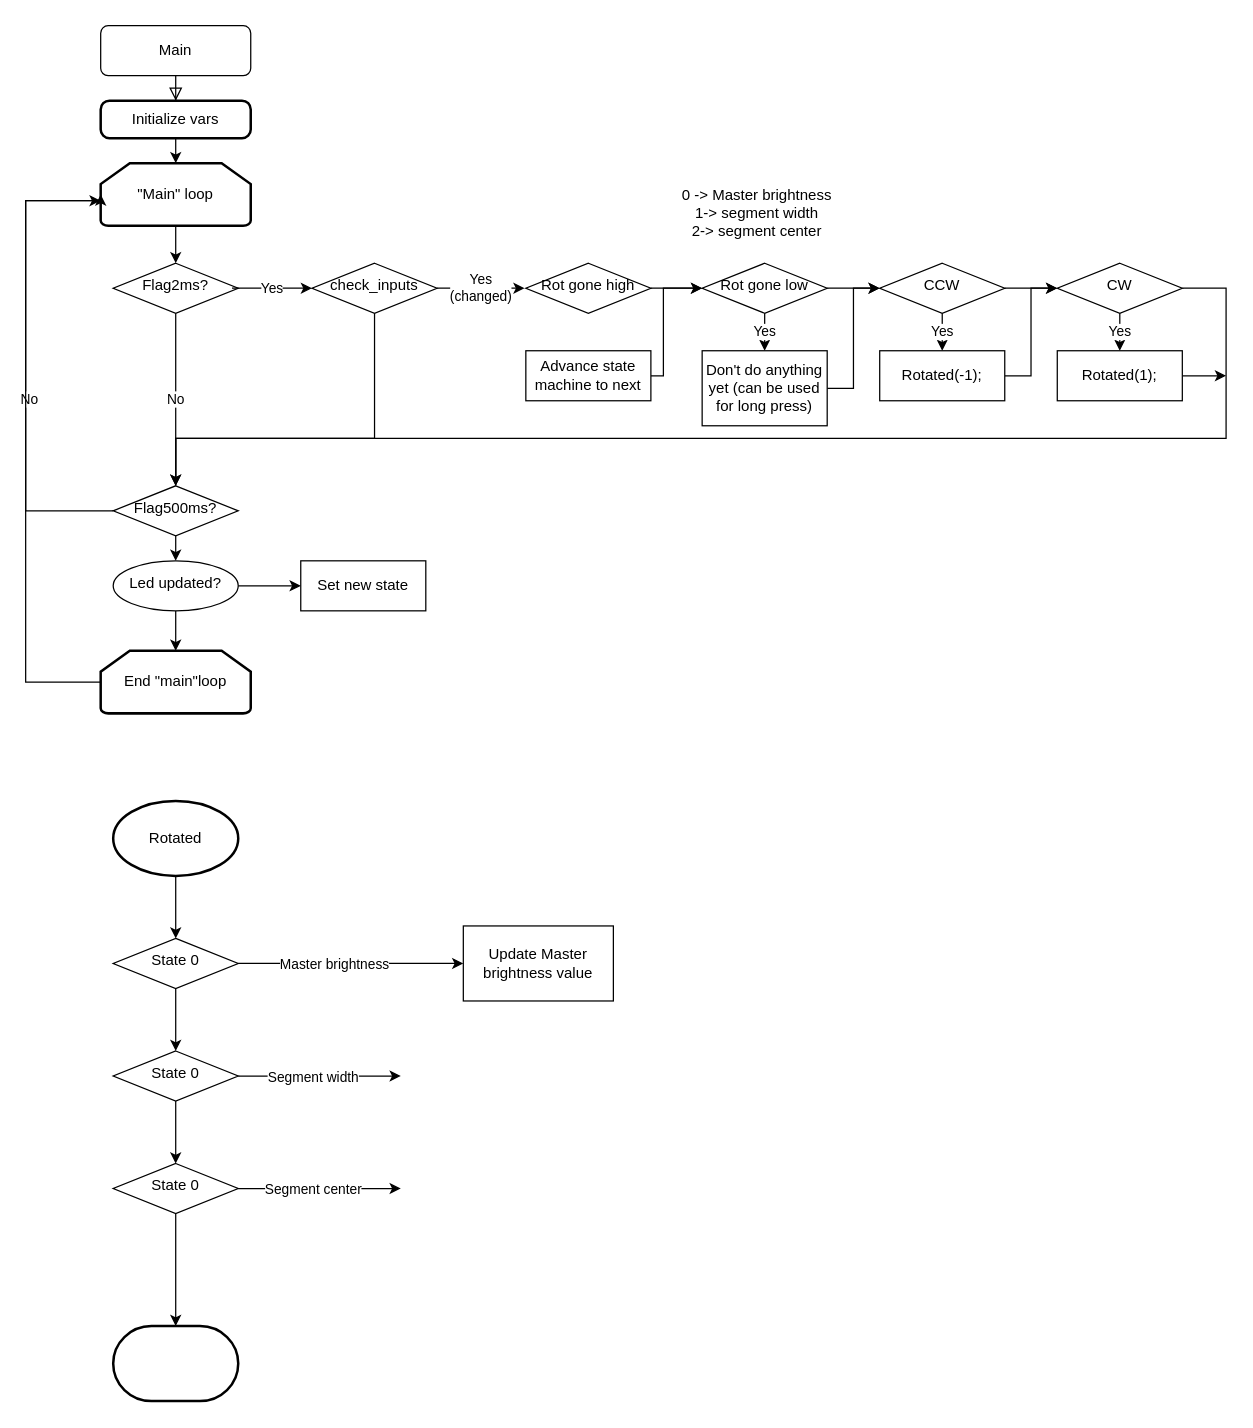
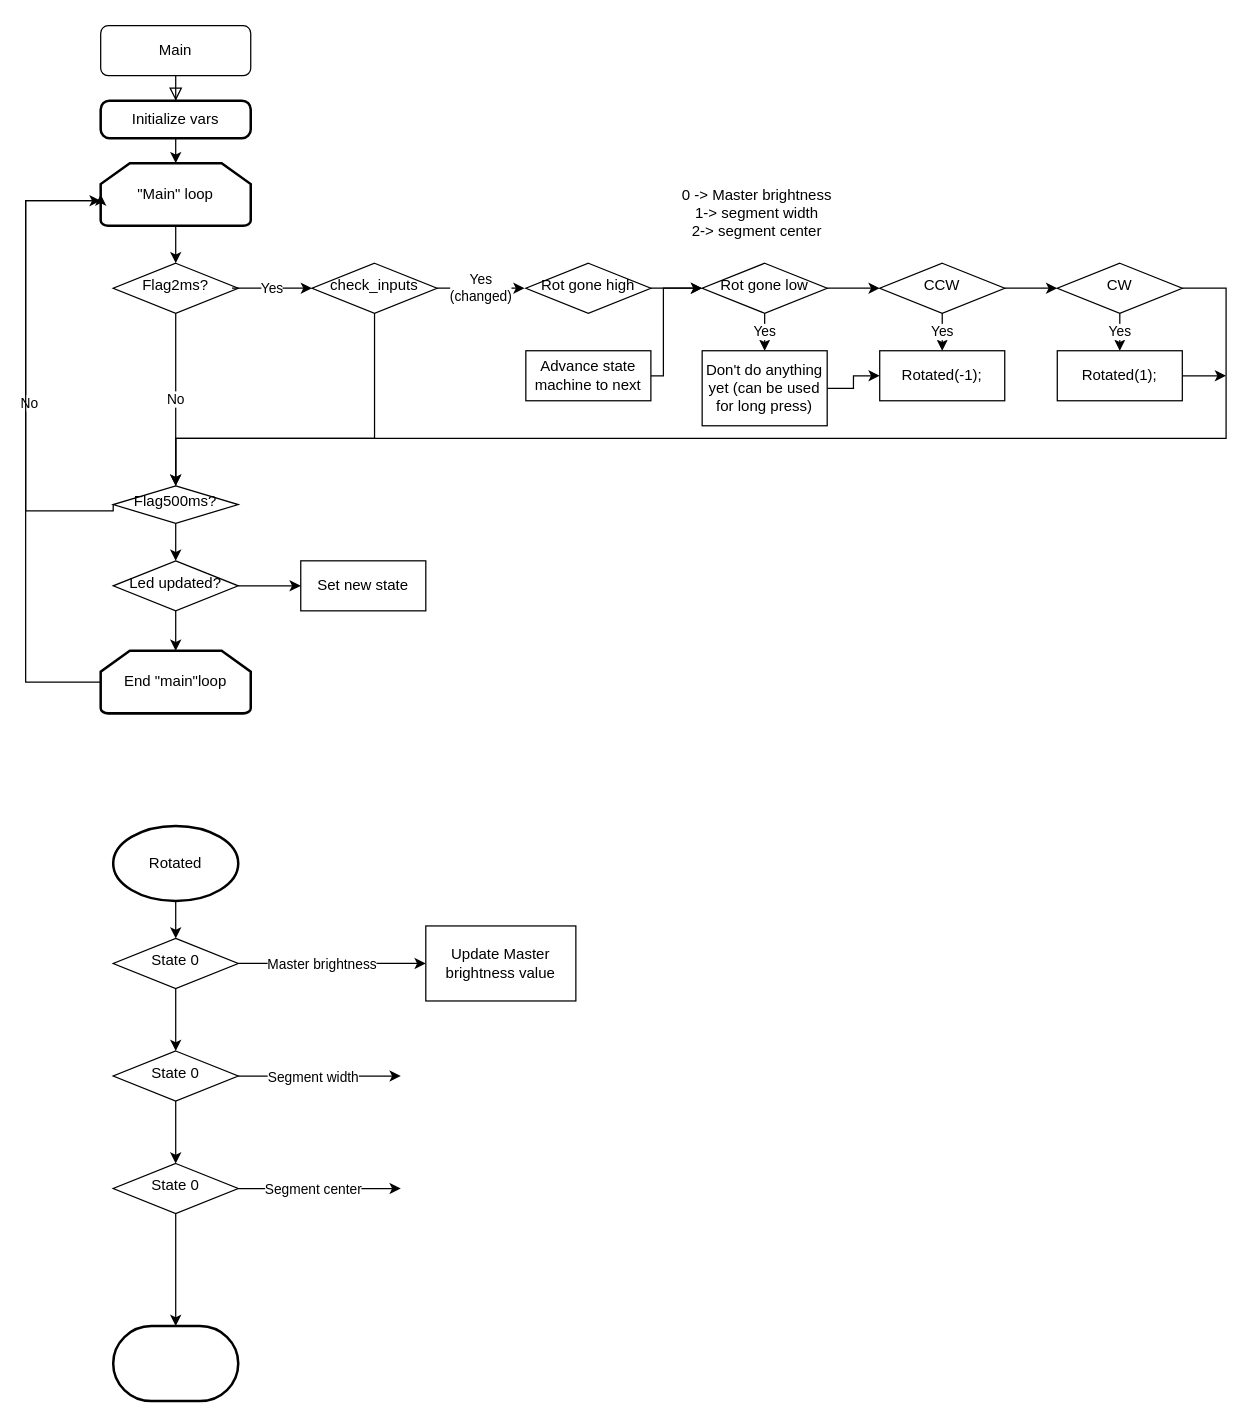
  <mxCell id="0" />
  <mxCell id="1" parent="0" />
  <mxCell id="2" value="" style="rounded=0;html=1;jettySize=auto;orthogonalLoop=1;fontSize=11;endArrow=block;endFill=0;endSize=8;strokeWidth=1;shadow=0;labelBackgroundColor=none;edgeStyle=orthogonalEdgeStyle;" parent="1" source="17" edge="1"><mxGeometry relative="1" as="geometry"><mxPoint x="140" y="110" as="targetPoint" /><Array as="points"><mxPoint x="140" y="110" /></Array></mxGeometry></mxCell>
  <mxCell id="3" value="Main" style="rounded=1;whiteSpace=wrap;html=1;fontSize=12;glass=0;strokeWidth=1;shadow=0;" parent="1" vertex="1"><mxGeometry x="80" y="20" width="120" height="40" as="geometry" /></mxCell>
  <mxCell id="4" value="&quot;Main&quot; loop" style="strokeWidth=2;html=1;shape=mxgraph.flowchart.loop_limit;whiteSpace=wrap;" vertex="1" parent="1"><mxGeometry x="80" y="130" width="120" height="50" as="geometry" /></mxCell>
  <mxCell id="5" value="No" style="edgeStyle=orthogonalEdgeStyle;rounded=0;orthogonalLoop=1;jettySize=auto;html=1;exitX=0.5;exitY=1;exitDx=0;exitDy=0;entryX=0.5;entryY=0;entryDx=0;entryDy=0;" edge="1" parent="1" source="6" target="16"><mxGeometry relative="1" as="geometry" /></mxCell>
  <mxCell id="6" value="Flag2ms?" style="rhombus;whiteSpace=wrap;html=1;shadow=0;fontFamily=Helvetica;fontSize=12;align=center;strokeWidth=1;spacing=6;spacingTop=-4;" vertex="1" parent="1"><mxGeometry x="90" y="210" width="100" height="40" as="geometry" /></mxCell>
  <mxCell id="7" value="Yes" style="endArrow=classic;html=1;entryX=0;entryY=0.5;entryDx=0;entryDy=0;" edge="1" parent="1" target="11"><mxGeometry width="50" height="50" relative="1" as="geometry"><mxPoint x="185" y="230" as="sourcePoint" /><mxPoint x="255" y="230" as="targetPoint" /></mxGeometry></mxCell>
  <mxCell id="8" value="" style="endArrow=classic;html=1;exitX=0.5;exitY=1;exitDx=0;exitDy=0;exitPerimeter=0;" edge="1" parent="1" source="4" target="6"><mxGeometry width="50" height="50" relative="1" as="geometry"><mxPoint x="135" y="180" as="sourcePoint" /><mxPoint x="185" y="130" as="targetPoint" /></mxGeometry></mxCell>
  <mxCell id="9" value="" style="endArrow=classic;html=1;" edge="1" parent="1" target="4"><mxGeometry width="50" height="50" relative="1" as="geometry"><mxPoint x="140" y="110" as="sourcePoint" /><mxPoint x="190" y="60" as="targetPoint" /></mxGeometry></mxCell>
  <mxCell id="10" style="edgeStyle=orthogonalEdgeStyle;rounded=0;orthogonalLoop=1;jettySize=auto;html=1;exitX=0.5;exitY=1;exitDx=0;exitDy=0;entryX=0.5;entryY=0;entryDx=0;entryDy=0;endArrow=none;" edge="1" parent="1" source="11" target="16"><mxGeometry relative="1" as="geometry"><Array as="points"><mxPoint x="299" y="350" /><mxPoint x="140" y="350" /></Array></mxGeometry></mxCell>
  <mxCell id="11" value="check_inputs" style="rhombus;whiteSpace=wrap;html=1;shadow=0;fontFamily=Helvetica;fontSize=12;align=center;strokeWidth=1;spacing=6;spacingTop=-4;" vertex="1" parent="1"><mxGeometry x="249" y="210" width="100" height="40" as="geometry" /></mxCell>
  <mxCell id="12" value="Yes &lt;br&gt;(changed)" style="endArrow=classic;html=1;" edge="1" parent="1"><mxGeometry width="50" height="50" relative="1" as="geometry"><mxPoint x="349" y="230" as="sourcePoint" /><mxPoint x="419" y="230" as="targetPoint" /></mxGeometry></mxCell>
  <mxCell id="13" style="edgeStyle=orthogonalEdgeStyle;rounded=0;orthogonalLoop=1;jettySize=auto;html=1;exitX=0;exitY=0.5;exitDx=0;exitDy=0;" edge="1" parent="1" source="16" target="4"><mxGeometry relative="1" as="geometry"><mxPoint x="50" y="160" as="targetPoint" /><Array as="points"><mxPoint x="20" y="408" /><mxPoint x="20" y="160" /></Array></mxGeometry></mxCell>
  <mxCell id="14" value="No" style="edgeLabel;html=1;align=center;verticalAlign=middle;resizable=0;points=[];" vertex="1" connectable="0" parent="13"><mxGeometry x="-0.153" y="-2" relative="1" as="geometry"><mxPoint as="offset" /></mxGeometry></mxCell>
  <mxCell id="15" style="edgeStyle=orthogonalEdgeStyle;rounded=0;orthogonalLoop=1;jettySize=auto;html=1;exitX=0.5;exitY=1;exitDx=0;exitDy=0;entryX=0.5;entryY=0;entryDx=0;entryDy=0;" edge="1" parent="1" source="16" target="41"><mxGeometry relative="1" as="geometry" /></mxCell>
- <mxCell id="16" value="Flag500ms?" style="rhombus;whiteSpace=wrap;html=1;shadow=0;fontFamily=Helvetica;fontSize=12;align=center;strokeWidth=1;spacing=6;spacingTop=-4;" vertex="1" parent="1"><mxGeometry x="90" y="388" width="100" height="40" as="geometry" /></mxCell>
+ <mxCell id="16" value="Flag500ms?" style="rhombus;whiteSpace=wrap;html=1;shadow=0;fontFamily=Helvetica;fontSize=12;align=center;strokeWidth=1;spacing=6;spacingTop=-4;" vertex="1" parent="1"><mxGeometry x="90" y="388" width="100" height="30" as="geometry" /></mxCell>
  <mxCell id="17" value="Initialize vars" style="rounded=1;whiteSpace=wrap;html=1;absoluteArcSize=1;arcSize=14;strokeWidth=2;" vertex="1" parent="1"><mxGeometry x="80" y="80" width="120" height="30" as="geometry" /></mxCell>
  <mxCell id="18" value="" style="rounded=0;html=1;jettySize=auto;orthogonalLoop=1;fontSize=11;endArrow=block;endFill=0;endSize=8;strokeWidth=1;shadow=0;labelBackgroundColor=none;edgeStyle=orthogonalEdgeStyle;" edge="1" parent="1" source="3" target="17"><mxGeometry relative="1" as="geometry"><mxPoint x="140" y="60" as="sourcePoint" /><mxPoint x="140" y="110" as="targetPoint" /><Array as="points" /></mxGeometry></mxCell>
  <mxCell id="19" style="edgeStyle=orthogonalEdgeStyle;rounded=0;orthogonalLoop=1;jettySize=auto;html=1;exitX=1;exitY=0.5;exitDx=0;exitDy=0;entryX=0;entryY=0.5;entryDx=0;entryDy=0;" edge="1" parent="1" source="20" target="25"><mxGeometry relative="1" as="geometry" /></mxCell>
  <mxCell id="20" value="Rot gone high" style="rhombus;whiteSpace=wrap;html=1;shadow=0;fontFamily=Helvetica;fontSize=12;align=center;strokeWidth=1;spacing=6;spacingTop=-4;" vertex="1" parent="1"><mxGeometry x="420" y="210" width="100" height="40" as="geometry" /></mxCell>
  <mxCell id="21" style="edgeStyle=orthogonalEdgeStyle;rounded=0;orthogonalLoop=1;jettySize=auto;html=1;exitX=1;exitY=0.5;exitDx=0;exitDy=0;entryX=0;entryY=0.5;entryDx=0;entryDy=0;" edge="1" parent="1" source="22" target="25"><mxGeometry relative="1" as="geometry"><mxPoint x="561" y="190" as="targetPoint" /><Array as="points"><mxPoint x="530" y="300" /><mxPoint x="530" y="230" /></Array></mxGeometry></mxCell>
  <mxCell id="22" value="Advance state&lt;br&gt;machine to next" style="rounded=0;whiteSpace=wrap;html=1;" vertex="1" parent="1"><mxGeometry x="420" y="280" width="100" height="40" as="geometry" /></mxCell>
  <mxCell id="23" value="Yes" style="edgeStyle=orthogonalEdgeStyle;rounded=0;orthogonalLoop=1;jettySize=auto;html=1;exitX=0.5;exitY=1;exitDx=0;exitDy=0;entryX=0.5;entryY=0;entryDx=0;entryDy=0;" edge="1" parent="1" source="25" target="27"><mxGeometry relative="1" as="geometry" /></mxCell>
  <mxCell id="24" style="edgeStyle=orthogonalEdgeStyle;rounded=0;orthogonalLoop=1;jettySize=auto;html=1;exitX=1;exitY=0.5;exitDx=0;exitDy=0;entryX=0;entryY=0.5;entryDx=0;entryDy=0;" edge="1" parent="1" source="25" target="30"><mxGeometry relative="1" as="geometry" /></mxCell>
  <mxCell id="25" value="Rot gone low" style="rhombus;whiteSpace=wrap;html=1;shadow=0;fontFamily=Helvetica;fontSize=12;align=center;strokeWidth=1;spacing=6;spacingTop=-4;" vertex="1" parent="1"><mxGeometry x="561" y="210" width="100" height="40" as="geometry" /></mxCell>
- <mxCell id="26" style="edgeStyle=orthogonalEdgeStyle;rounded=0;orthogonalLoop=1;jettySize=auto;html=1;exitX=1;exitY=0.5;exitDx=0;exitDy=0;entryX=0;entryY=0.5;entryDx=0;entryDy=0;" edge="1" parent="1" source="27" target="30"><mxGeometry relative="1" as="geometry"><mxPoint x="690" y="250" as="targetPoint" /></mxGeometry></mxCell>
+ <mxCell id="26" style="edgeStyle=orthogonalEdgeStyle;rounded=0;orthogonalLoop=1;jettySize=auto;html=1;exitX=1;exitY=0.5;exitDx=0;exitDy=0;" edge="1" parent="1" source="27" target="32"><mxGeometry relative="1" as="geometry"><mxPoint x="690" y="250" as="targetPoint" /></mxGeometry></mxCell>
  <mxCell id="27" value="Don't do anything&lt;br&gt;yet (can be used for long press)" style="rounded=0;whiteSpace=wrap;html=1;" vertex="1" parent="1"><mxGeometry x="561" y="280" width="100" height="60" as="geometry" /></mxCell>
  <mxCell id="28" value="Yes" style="edgeStyle=orthogonalEdgeStyle;rounded=0;orthogonalLoop=1;jettySize=auto;html=1;exitX=0.5;exitY=1;exitDx=0;exitDy=0;entryX=0.5;entryY=0;entryDx=0;entryDy=0;" edge="1" parent="1" source="30" target="32"><mxGeometry relative="1" as="geometry" /></mxCell>
  <mxCell id="29" style="edgeStyle=orthogonalEdgeStyle;rounded=0;orthogonalLoop=1;jettySize=auto;html=1;exitX=1;exitY=0.5;exitDx=0;exitDy=0;" edge="1" parent="1" source="30" target="35"><mxGeometry relative="1" as="geometry" /></mxCell>
  <mxCell id="30" value="CCW" style="rhombus;whiteSpace=wrap;html=1;shadow=0;fontFamily=Helvetica;fontSize=12;align=center;strokeWidth=1;spacing=6;spacingTop=-4;" vertex="1" parent="1"><mxGeometry x="703" y="210" width="100" height="40" as="geometry" /></mxCell>
- <mxCell id="31" style="edgeStyle=orthogonalEdgeStyle;rounded=0;orthogonalLoop=1;jettySize=auto;html=1;exitX=1;exitY=0.5;exitDx=0;exitDy=0;entryX=0;entryY=0.5;entryDx=0;entryDy=0;" edge="1" parent="1" source="32" target="35"><mxGeometry relative="1" as="geometry" /></mxCell>
  <mxCell id="32" value="Rotated(-1);" style="rounded=0;whiteSpace=wrap;html=1;" vertex="1" parent="1"><mxGeometry x="703" y="280" width="100" height="40" as="geometry" /></mxCell>
  <mxCell id="33" value="Yes" style="edgeStyle=orthogonalEdgeStyle;rounded=0;orthogonalLoop=1;jettySize=auto;html=1;exitX=0.5;exitY=1;exitDx=0;exitDy=0;entryX=0.5;entryY=0;entryDx=0;entryDy=0;" edge="1" parent="1" source="35" target="37"><mxGeometry relative="1" as="geometry" /></mxCell>
  <mxCell id="34" style="edgeStyle=orthogonalEdgeStyle;rounded=0;orthogonalLoop=1;jettySize=auto;html=1;exitX=1;exitY=0.5;exitDx=0;exitDy=0;entryX=0.5;entryY=0;entryDx=0;entryDy=0;" edge="1" parent="1" source="35" target="16"><mxGeometry relative="1" as="geometry"><mxPoint x="985" y="350" as="targetPoint" /><Array as="points"><mxPoint x="980" y="230" /><mxPoint x="980" y="350" /><mxPoint x="140" y="350" /></Array></mxGeometry></mxCell>
  <mxCell id="35" value="CW" style="rhombus;whiteSpace=wrap;html=1;shadow=0;fontFamily=Helvetica;fontSize=12;align=center;strokeWidth=1;spacing=6;spacingTop=-4;" vertex="1" parent="1"><mxGeometry x="845" y="210" width="100" height="40" as="geometry" /></mxCell>
  <mxCell id="36" style="edgeStyle=orthogonalEdgeStyle;rounded=0;orthogonalLoop=1;jettySize=auto;html=1;exitX=1;exitY=0.5;exitDx=0;exitDy=0;" edge="1" parent="1" source="37"><mxGeometry relative="1" as="geometry"><mxPoint x="980" y="299.857" as="targetPoint" /></mxGeometry></mxCell>
  <mxCell id="37" value="&lt;span&gt;Rotated(1);&lt;/span&gt;" style="rounded=0;whiteSpace=wrap;html=1;" vertex="1" parent="1"><mxGeometry x="845" y="280" width="100" height="40" as="geometry" /></mxCell>
  <mxCell id="38" value="Set new state" style="rounded=0;whiteSpace=wrap;html=1;" vertex="1" parent="1"><mxGeometry x="240" y="448" width="100" height="40" as="geometry" /></mxCell>
  <mxCell id="39" style="edgeStyle=orthogonalEdgeStyle;rounded=0;orthogonalLoop=1;jettySize=auto;html=1;exitX=1;exitY=0.5;exitDx=0;exitDy=0;entryX=0;entryY=0.5;entryDx=0;entryDy=0;" edge="1" parent="1" source="41" target="38"><mxGeometry relative="1" as="geometry" /></mxCell>
  <mxCell id="40" style="edgeStyle=orthogonalEdgeStyle;rounded=0;orthogonalLoop=1;jettySize=auto;html=1;exitX=0.5;exitY=1;exitDx=0;exitDy=0;" edge="1" parent="1" source="41" target="59"><mxGeometry relative="1" as="geometry" /></mxCell>
- <mxCell id="41" value="Led updated?" style="ellipse;whiteSpace=wrap;html=1;shadow=0;fontFamily=Helvetica;fontSize=12;align=center;strokeWidth=1;spacing=6;spacingTop=-4;" vertex="1" parent="1"><mxGeometry x="90" y="448" width="100" height="40" as="geometry" /></mxCell>
+ <mxCell id="41" value="Led updated?" style="rhombus;whiteSpace=wrap;html=1;shadow=0;fontFamily=Helvetica;fontSize=12;align=center;strokeWidth=1;spacing=6;spacingTop=-4;" vertex="1" parent="1"><mxGeometry x="90" y="448" width="100" height="40" as="geometry" /></mxCell>
  <mxCell id="42" value="0 -&amp;gt; Master brightness&lt;br&gt;1-&amp;gt; segment width&lt;br&gt;2-&amp;gt; segment center" style="text;html=1;strokeColor=none;fillColor=none;align=center;verticalAlign=middle;whiteSpace=wrap;rounded=0;" vertex="1" parent="1"><mxGeometry x="540" y="160" width="130" height="20" as="geometry" /></mxCell>
  <mxCell id="43" style="edgeStyle=orthogonalEdgeStyle;rounded=0;orthogonalLoop=1;jettySize=auto;html=1;exitX=0.5;exitY=1;exitDx=0;exitDy=0;entryX=0.5;entryY=0;entryDx=0;entryDy=0;exitPerimeter=0;" edge="1" parent="1" source="56" target="47"><mxGeometry relative="1" as="geometry"><mxPoint x="140" y="730" as="sourcePoint" /></mxGeometry></mxCell>
  <mxCell id="44" style="edgeStyle=orthogonalEdgeStyle;rounded=0;orthogonalLoop=1;jettySize=auto;html=1;exitX=1;exitY=0.5;exitDx=0;exitDy=0;entryX=0;entryY=0.5;entryDx=0;entryDy=0;" edge="1" parent="1" source="47" target="60"><mxGeometry relative="1" as="geometry"><mxPoint x="320" y="770" as="targetPoint" /></mxGeometry></mxCell>
  <mxCell id="45" value="Master brightness" style="edgeLabel;html=1;align=center;verticalAlign=middle;resizable=0;points=[];" vertex="1" connectable="0" parent="44"><mxGeometry x="-0.324" relative="1" as="geometry"><mxPoint x="15.86" as="offset" /></mxGeometry></mxCell>
  <mxCell id="46" style="edgeStyle=orthogonalEdgeStyle;rounded=0;orthogonalLoop=1;jettySize=auto;html=1;exitX=0.5;exitY=1;exitDx=0;exitDy=0;entryX=0.5;entryY=0;entryDx=0;entryDy=0;" edge="1" parent="1" source="47" target="51"><mxGeometry relative="1" as="geometry" /></mxCell>
  <mxCell id="47" value="State 0" style="rhombus;whiteSpace=wrap;html=1;shadow=0;fontFamily=Helvetica;fontSize=12;align=center;strokeWidth=1;spacing=6;spacingTop=-4;" vertex="1" parent="1"><mxGeometry x="90" y="750" width="100" height="40" as="geometry" /></mxCell>
  <mxCell id="48" style="edgeStyle=orthogonalEdgeStyle;rounded=0;orthogonalLoop=1;jettySize=auto;html=1;exitX=1;exitY=0.5;exitDx=0;exitDy=0;" edge="1" parent="1" source="51"><mxGeometry relative="1" as="geometry"><mxPoint x="320" y="860" as="targetPoint" /></mxGeometry></mxCell>
  <mxCell id="49" value="Segment width" style="edgeLabel;html=1;align=center;verticalAlign=middle;resizable=0;points=[];" vertex="1" connectable="0" parent="48"><mxGeometry x="-0.324" relative="1" as="geometry"><mxPoint x="15.86" as="offset" /></mxGeometry></mxCell>
  <mxCell id="50" style="edgeStyle=orthogonalEdgeStyle;rounded=0;orthogonalLoop=1;jettySize=auto;html=1;exitX=0.5;exitY=1;exitDx=0;exitDy=0;entryX=0.5;entryY=0;entryDx=0;entryDy=0;" edge="1" parent="1" source="51" target="55"><mxGeometry relative="1" as="geometry" /></mxCell>
  <mxCell id="51" value="State 0" style="rhombus;whiteSpace=wrap;html=1;shadow=0;fontFamily=Helvetica;fontSize=12;align=center;strokeWidth=1;spacing=6;spacingTop=-4;" vertex="1" parent="1"><mxGeometry x="90" y="840" width="100" height="40" as="geometry" /></mxCell>
  <mxCell id="52" style="edgeStyle=orthogonalEdgeStyle;rounded=0;orthogonalLoop=1;jettySize=auto;html=1;exitX=1;exitY=0.5;exitDx=0;exitDy=0;" edge="1" parent="1" source="55"><mxGeometry relative="1" as="geometry"><mxPoint x="320" y="950" as="targetPoint" /></mxGeometry></mxCell>
  <mxCell id="53" value="Segment center" style="edgeLabel;html=1;align=center;verticalAlign=middle;resizable=0;points=[];" vertex="1" connectable="0" parent="52"><mxGeometry x="-0.324" relative="1" as="geometry"><mxPoint x="15.86" as="offset" /></mxGeometry></mxCell>
  <mxCell id="54" style="edgeStyle=orthogonalEdgeStyle;rounded=0;orthogonalLoop=1;jettySize=auto;html=1;exitX=0.5;exitY=1;exitDx=0;exitDy=0;entryX=0.5;entryY=0;entryDx=0;entryDy=0;entryPerimeter=0;" edge="1" parent="1" source="55" target="57"><mxGeometry relative="1" as="geometry" /></mxCell>
  <mxCell id="55" value="State 0" style="rhombus;whiteSpace=wrap;html=1;shadow=0;fontFamily=Helvetica;fontSize=12;align=center;strokeWidth=1;spacing=6;spacingTop=-4;" vertex="1" parent="1"><mxGeometry x="90" y="930" width="100" height="40" as="geometry" /></mxCell>
- <mxCell id="56" value="Rotated" style="strokeWidth=2;html=1;shape=mxgraph.flowchart.start_1;whiteSpace=wrap;" vertex="1" parent="1"><mxGeometry x="90" y="640" width="100" height="60" as="geometry" /></mxCell>
+ <mxCell id="56" value="Rotated" style="strokeWidth=2;html=1;shape=mxgraph.flowchart.start_1;whiteSpace=wrap;" vertex="1" parent="1"><mxGeometry x="90" y="660" width="100" height="60" as="geometry" /></mxCell>
  <mxCell id="57" value="" style="strokeWidth=2;html=1;shape=mxgraph.flowchart.terminator;whiteSpace=wrap;" vertex="1" parent="1"><mxGeometry x="90" y="1060" width="100" height="60" as="geometry" /></mxCell>
  <mxCell id="58" style="edgeStyle=orthogonalEdgeStyle;rounded=0;orthogonalLoop=1;jettySize=auto;html=1;exitX=0;exitY=0.5;exitDx=0;exitDy=0;exitPerimeter=0;entryX=0;entryY=0.5;entryDx=0;entryDy=0;entryPerimeter=0;" edge="1" parent="1" source="59" target="4"><mxGeometry relative="1" as="geometry"><mxPoint x="20" y="410" as="targetPoint" /><Array as="points"><mxPoint x="20" y="545" /><mxPoint x="20" y="160" /><mxPoint x="80" y="160" /></Array></mxGeometry></mxCell>
  <mxCell id="59" value="End &quot;main&quot;loop" style="strokeWidth=2;html=1;shape=mxgraph.flowchart.loop_limit;whiteSpace=wrap;" vertex="1" parent="1"><mxGeometry x="80" y="520" width="120" height="50" as="geometry" /></mxCell>
- <mxCell id="60" value="Update Master brightness value" style="rounded=0;whiteSpace=wrap;html=1;" vertex="1" parent="1"><mxGeometry x="370" y="740" width="120" height="60" as="geometry" /></mxCell>
+ <mxCell id="60" value="Update Master brightness value" style="rounded=0;whiteSpace=wrap;html=1;" vertex="1" parent="1"><mxGeometry x="340" y="740" width="120" height="60" as="geometry" /></mxCell>
